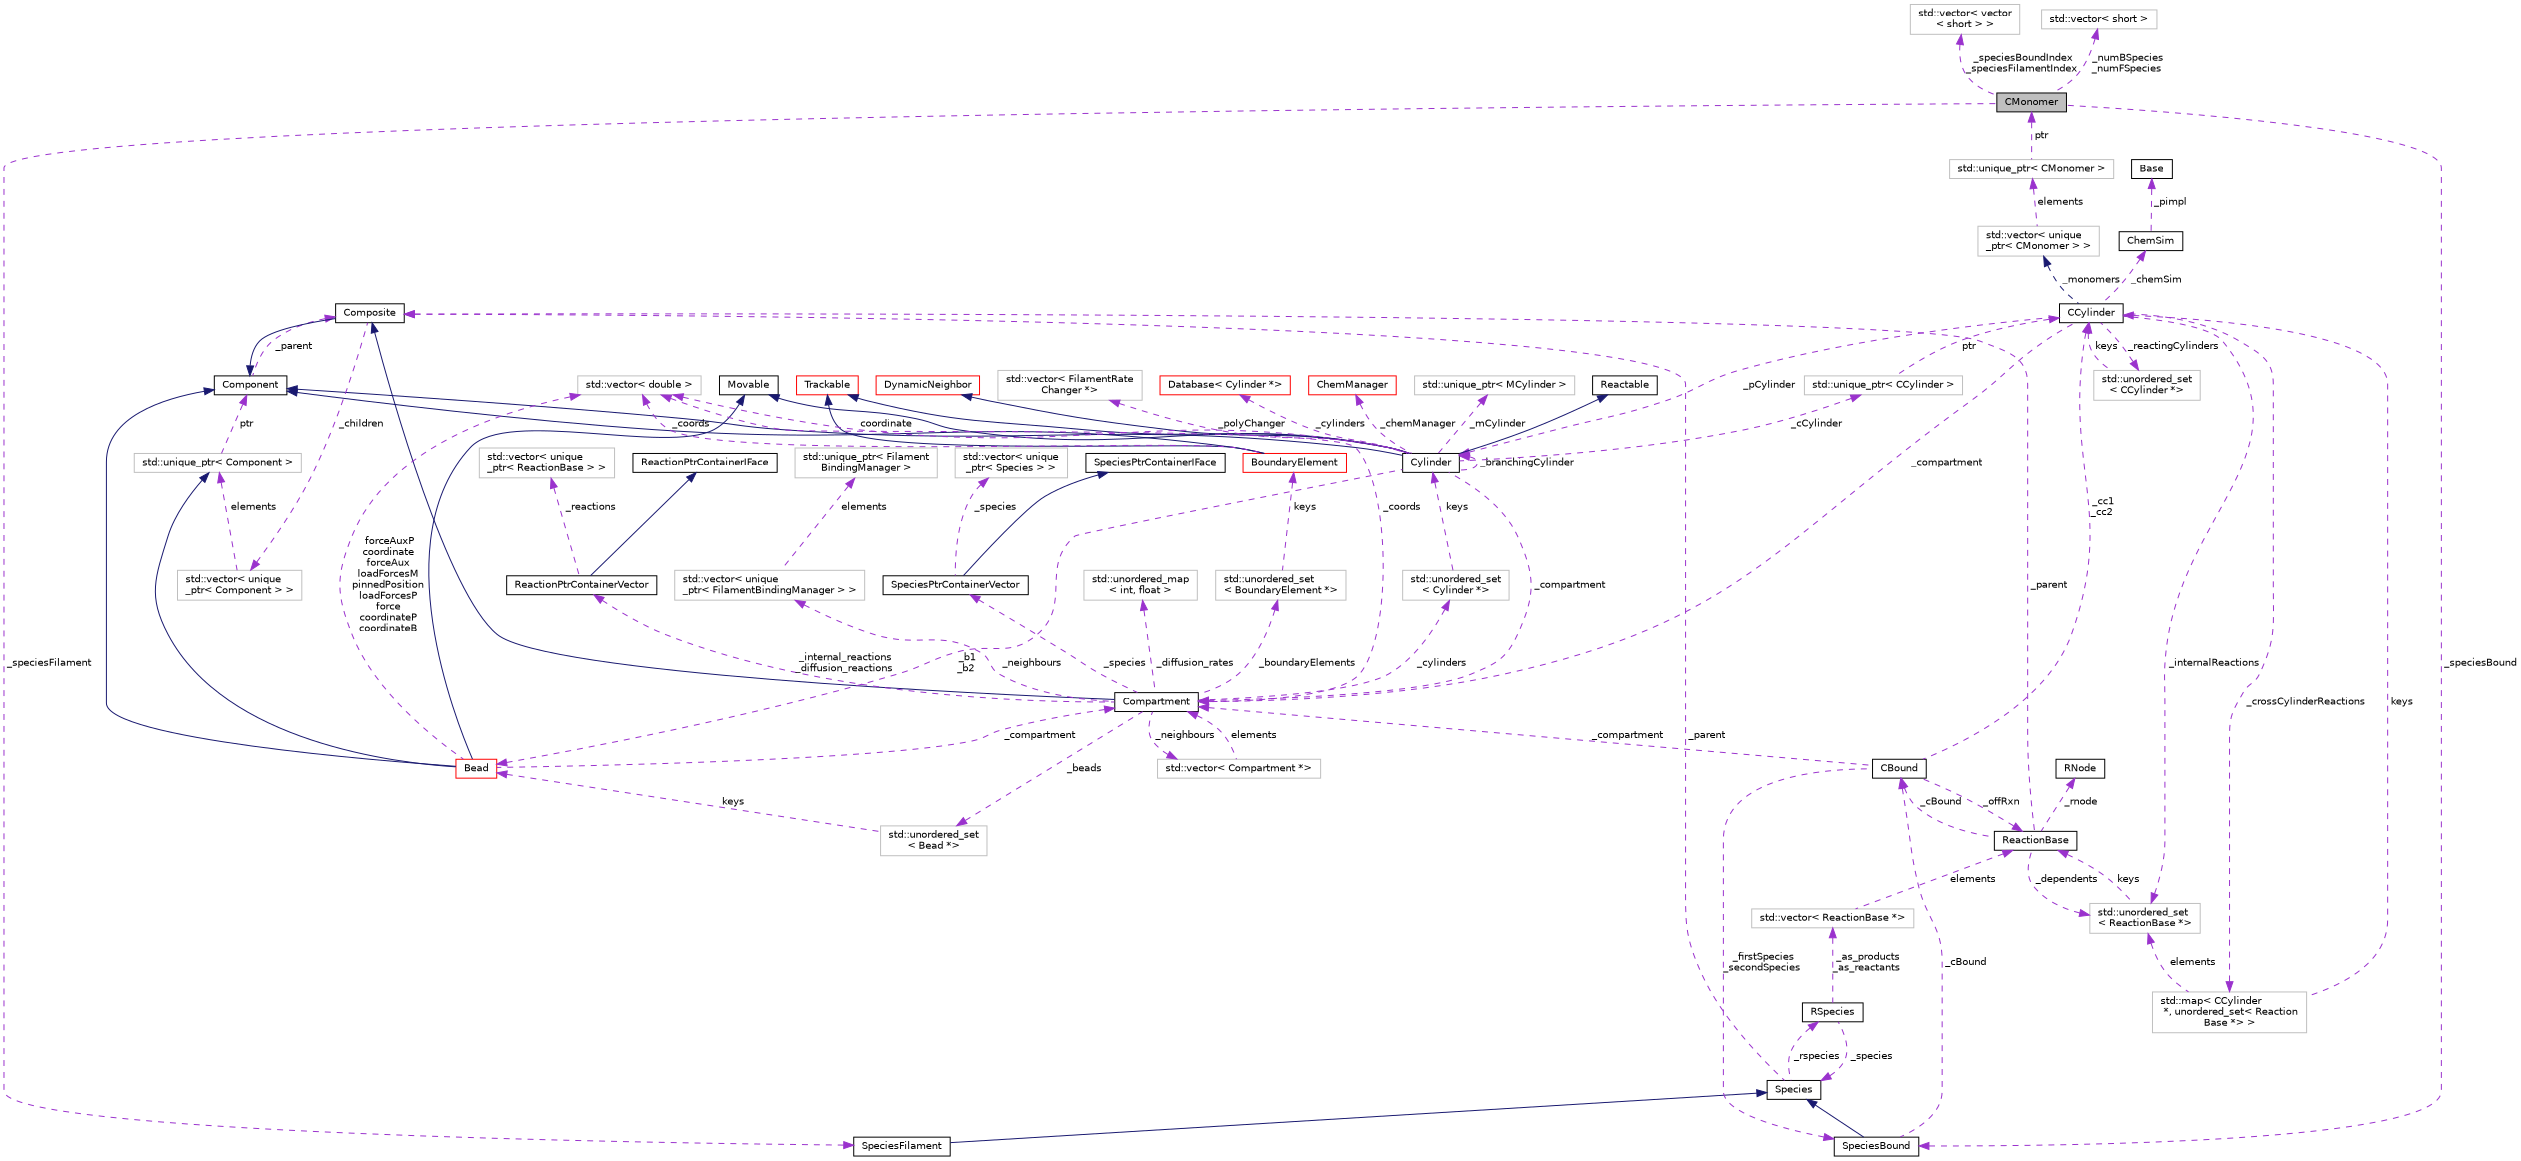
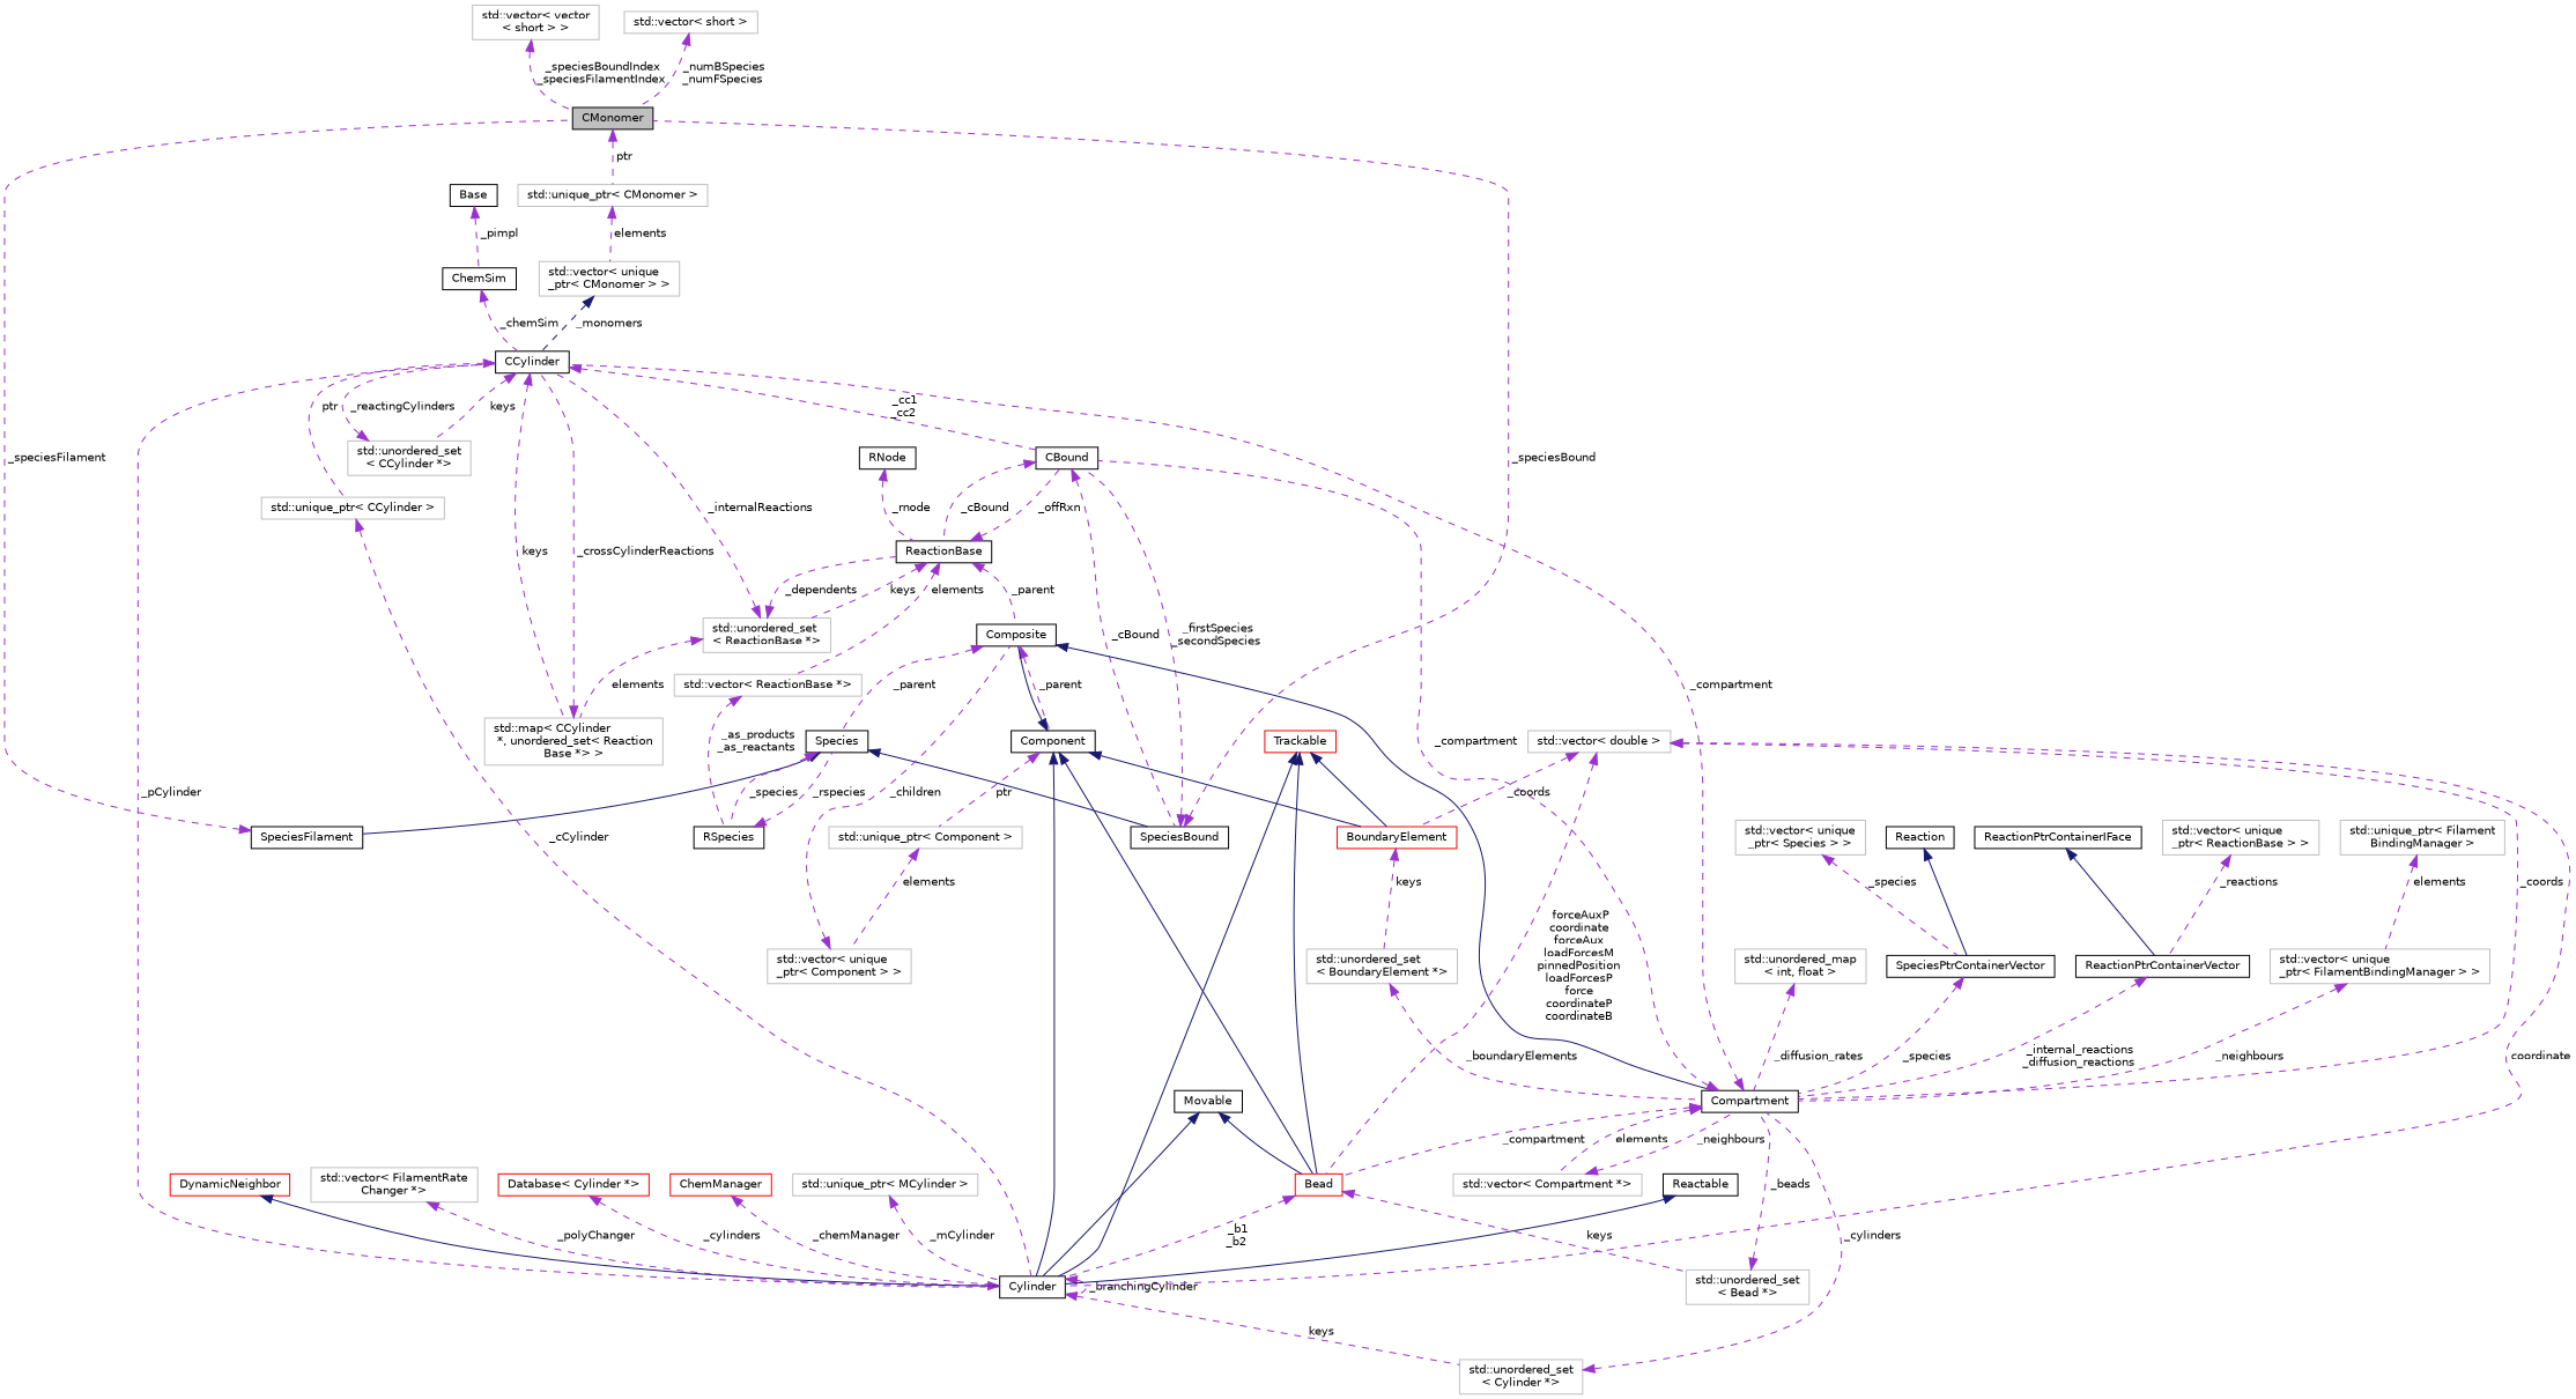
  digraph {
    node [color=grey75 fillcolor=white fontname=Helvetica fontsize=10 shape=record style=filled]
    edge [color=darkorchid3 dir=back fontname=Helvetica fontsize=10 labelfontname=Helvetica labelfontsize=10 style=dashed]
    n1 [color=black fillcolor=grey75 fontcolor=black height=0.2 label=CMonomer width=0.4]
    n2 [height=0.2 label="std::unique_ptr\< CMonomer \>" width=0.4]
    n3 [height=0.2 label="std::vector\< unique\l_ptr\< CMonomer \> \>" width=0.4]
    n4 [height=0.2 label="std::vector\< vector\l\< short \> \>" width=0.4]
    n5 [height=0.2 label="std::vector\< short \>" width=0.4]
    n6 [color=black height=0.2 label=SpeciesFilament width=0.4]
    n7 [color=black height=0.2 label=Species width=0.4]
    n8 [color=black height=0.2 label=RSpecies width=0.4]
    n9 [color=black height=0.2 label=SpeciesBound width=0.4]
    n10 [color=black height=0.2 label=CBound width=0.4]
    n11 [height=0.2 label="std::vector\< ReactionBase *\>" width=0.4]
    n12 [color=black height=0.2 label=ReactionBase width=0.4]
    n13 [height=0.2 label="std::unordered_set\l\< ReactionBase *\>" width=0.4]
    n14 [color=black height=0.2 label=CCylinder width=0.4]
    n15 [height=0.2 label="std::map\< CCylinder\l *, unordered_set\< Reaction\lBase *\> \>" width=0.4]
    n16 [color=black height=0.2 label=Composite width=0.4]
    n17 [color=black height=0.2 label=Component width=0.4]
    n18 [color=black height=0.2 label=Compartment width=0.4]
    n19 [height=0.2 label="std::unique_ptr\< Component \>" width=0.4]
    n20 [color=black height=0.2 label=Cylinder width=0.4]
    n21 [color=red height=0.2 label=Bead width=0.4]
    n22 [color=red height=0.2 label=BoundaryElement width=0.4]
    n23 [height=0.2 label="std::vector\< Compartment *\>" width=0.4]
    n24 [height=0.2 label="std::vector\< unique\l_ptr\< Component \> \>" width=0.4]
    n25 [height=0.2 label="std::unordered_set\l\< Cylinder *\>" width=0.4]
    n26 [height=0.2 label="std::unordered_set\l\< Bead *\>" width=0.4]
    n27 [height=0.2 label="std::unordered_set\l\< BoundaryElement *\>" width=0.4]
    n28 [height=0.2 label="std::unique_ptr\< CCylinder \>" width=0.4]
    n29 [height=0.2 label="std::unordered_set\l\< CCylinder *\>" width=0.4]
    n30 [color=red height=0.2 label=Trackable width=0.4]
    n31 [color=black height=0.2 label=Movable width=0.4]
    n32 [color=black height=0.2 label=Reactable width=0.4]
    n33 [color=red height=0.2 label=DynamicNeighbor width=0.4]
    n34 [height=0.2 label="std::vector\< FilamentRate\lChanger *\>" width=0.4]
    n35 [height=0.2 label="std::vector\< double \>" width=0.4]
    n36 [color=black height=0.2 label=ReactionPtrContainerVector width=0.4]
    n37 [color=black height=0.2 label=ReactionPtrContainerIFace width=0.4]
    n38 [height=0.2 label="std::vector\< unique\l_ptr\< ReactionBase \> \>" width=0.4]
    n39 [height=0.2 label="std::unordered_map\l\< int, float \>" width=0.4]
    n40 [height=0.2 label="std::vector\< unique\l_ptr\< FilamentBindingManager \> \>" width=0.4]
    n41 [height=0.2 label="std::unique_ptr\< Filament\lBindingManager \>" width=0.4]
    n42 [color=black height=0.2 label=SpeciesPtrContainerVector width=0.4]
-   n43 [color=black height=0.2 label=SpeciesPtrContainerIFace width=0.4]
+   n43 [color=black height=0.2 label=Reaction width=0.4]
    n44 [height=0.2 label="std::vector\< unique\l_ptr\< Species \> \>" width=0.4]
    n45 [color=red height=0.2 label="Database\< Cylinder *\>" width=0.4]
    n46 [color=red height=0.2 label=ChemManager width=0.4]
    n47 [height=0.2 label="std::unique_ptr\< MCylinder \>" width=0.4]
    n48 [color=black height=0.2 label=ChemSim width=0.4]
    n49 [color=black height=0.2 label=Base width=0.4]
    n50 [color=black height=0.2 label=RNode width=0.4]
    n1 -> n2 [label=" ptr"]
    n2 -> n3 [label=" elements"]
    n3 -> n14 [color=midnightblue label=" _monomers"]
    n4 -> n1 [label=" _speciesBoundIndex\n_speciesFilamentIndex"]
    n5 -> n1 [label=" _numBSpecies\n_numFSpecies"]
    n6 -> n1 [label=" _speciesFilament"]
    n7 -> n6 [color=midnightblue style=solid]
    n7 -> n8 [label=" _species"]
    n7 -> n9 [color=midnightblue style=solid]
    n8 -> n7 [label=" _rspecies"]
    n9 -> n1 [label=" _speciesBound"]
    n9 -> n10 [label=" _firstSpecies\n_secondSpecies"]
    n10 -> n9 [label=" _cBound"]
    n10 -> n12 [label=" _cBound"]
    n11 -> n8 [label=" _as_products\n_as_reactants"]
    n12 -> n10 [label=" _offRxn"]
    n12 -> n11 [label=" elements"]
    n12 -> n13 [label=" keys"]
    n13 -> n12 [label=" _dependents"]
    n13 -> n14 [label=" _internalReactions"]
    n13 -> n15 [label=" elements"]
    n14 -> n10 [label=" _cc1\n_cc2"]
    n14 -> n15 [label=" keys"]
    n14 -> n28 [label=" ptr"]
    n14 -> n29 [label=" keys"]
    n15 -> n14 [label=" _crossCylinderReactions"]
    n16 -> n7 [label=" _parent"]
-   n16 -> n12 [label=" _parent"]
+   n12 -> n16 [label=" _parent"]
    n16 -> n17 [label=" _parent"]
    n16 -> n18 [color=midnightblue style=solid]
    n17 -> n16 [color=midnightblue style=solid]
    n17 -> n19 [label=" ptr"]
    n17 -> n20 [color=midnightblue style=solid]
    n17 -> n21 [color=midnightblue style=solid]
    n17 -> n22 [color=midnightblue style=solid]
    n18 -> n10 [label=" _compartment"]
    n18 -> n14 [label=" _compartment"]
-   n18 -> n20 [label=" _compartment"]
    n18 -> n21 [label=" _compartment"]
    n18 -> n23 [label=" elements"]
    n19 -> n24 [label=" elements"]
    n20 -> n14 [label=" _pCylinder"]
    n20 -> n20 [label=" _branchingCylinder"]
    n20 -> n25 [label=" keys"]
    n21 -> n20 [label=" _b1\n_b2"]
    n21 -> n26 [label=" keys"]
    n22 -> n27 [label=" keys"]
    n23 -> n18 [label=" _neighbours"]
    n24 -> n16 [label=" _children"]
    n25 -> n18 [label=" _cylinders"]
    n26 -> n18 [label=" _beads"]
    n27 -> n18 [label=" _boundaryElements"]
    n28 -> n20 [label=" _cCylinder"]
    n29 -> n14 [label=" _reactingCylinders"]
    n30 -> n20 [color=midnightblue style=solid]
-   n19 -> n21 [color=midnightblue style=solid]
+   n30 -> n21 [color=midnightblue style=solid]
    n30 -> n22 [color=midnightblue style=solid]
    n31 -> n20 [color=midnightblue style=solid]
    n31 -> n21 [color=midnightblue style=solid]
    n32 -> n20 [color=midnightblue style=solid]
    n33 -> n20 [color=midnightblue style=solid]
    n34 -> n20 [label=" _polyChanger"]
    n35 -> n18 [label=" _coords"]
    n35 -> n20 [label=" coordinate"]
    n35 -> n21 [label=" forceAuxP\ncoordinate\nforceAux\nloadForcesM\npinnedPosition\nloadForcesP\nforce\ncoordinateP\ncoordinateB"]
    n35 -> n22 [label=" _coords"]
    n36 -> n18 [label=" _internal_reactions\n_diffusion_reactions"]
    n37 -> n36 [color=midnightblue style=solid]
    n38 -> n36 [label=" _reactions"]
    n39 -> n18 [label=" _diffusion_rates"]
    n40 -> n18 [label=" _neighbours"]
    n41 -> n40 [label=" elements"]
    n42 -> n18 [label=" _species"]
    n43 -> n42 [color=midnightblue style=solid]
    n44 -> n42 [label=" _species"]
    n45 -> n20 [label=" _cylinders"]
    n46 -> n20 [label=" _chemManager"]
    n47 -> n20 [label=" _mCylinder"]
    n48 -> n14 [label=" _chemSim"]
    n49 -> n48 [label=" _pimpl"]
    n50 -> n12 [label=" _rnode"]
  }
